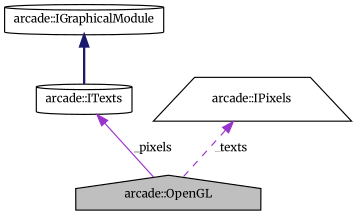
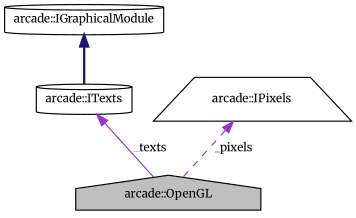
  digraph {
    fontname=Merriweather
    node [color=black fillcolor=white fontname=Merriweather fontsize=10 shape=cylinder style=filled]
    edge [color=darkorchid3 dir=back fontname=Merriweather fontsize=10 labelfontname=Helvetica labelfontsize=10]
    n1 [fillcolor=grey75 fontcolor=black height=0.2 label="arcade::OpenGL" shape=house width=0.4]
    n2 [height=0.2 label="arcade::IGraphicalModule" width=0.4]
    n3 [height=0.2 label="arcade::ITexts" width=0.4]
    n4 [height=0.2 label="arcade::IPixels" shape=trapezium width=0.4]
    n2 -> n3 [color=midnightblue style=bold]
-   n3 -> n1 [label=" _pixels" style=solid]
-   n4 -> n1 [label=" _texts" style=dashed]
+   n3 -> n1 [label=" _texts" style=solid]
+   n4 -> n1 [label=" _pixels" style=dashed]
  }
